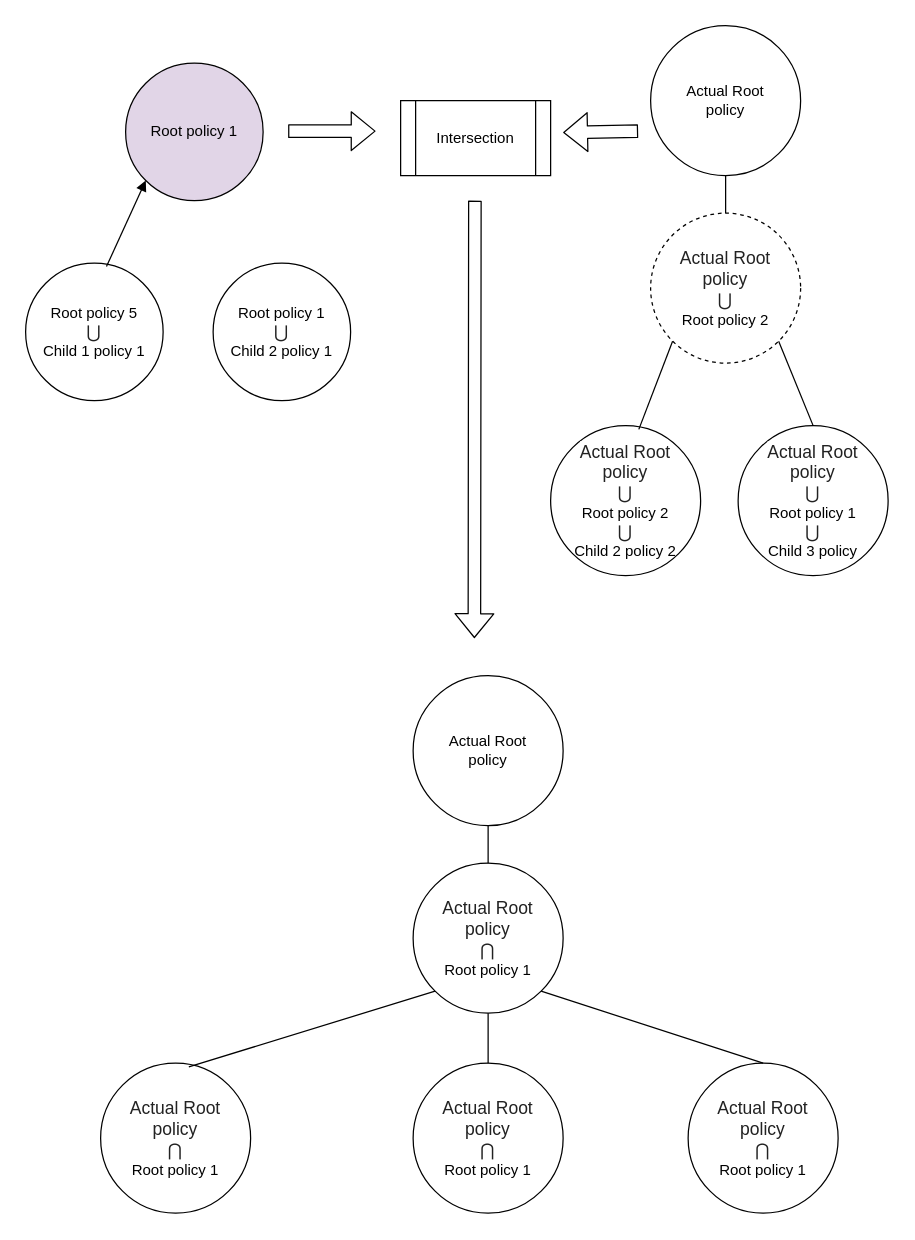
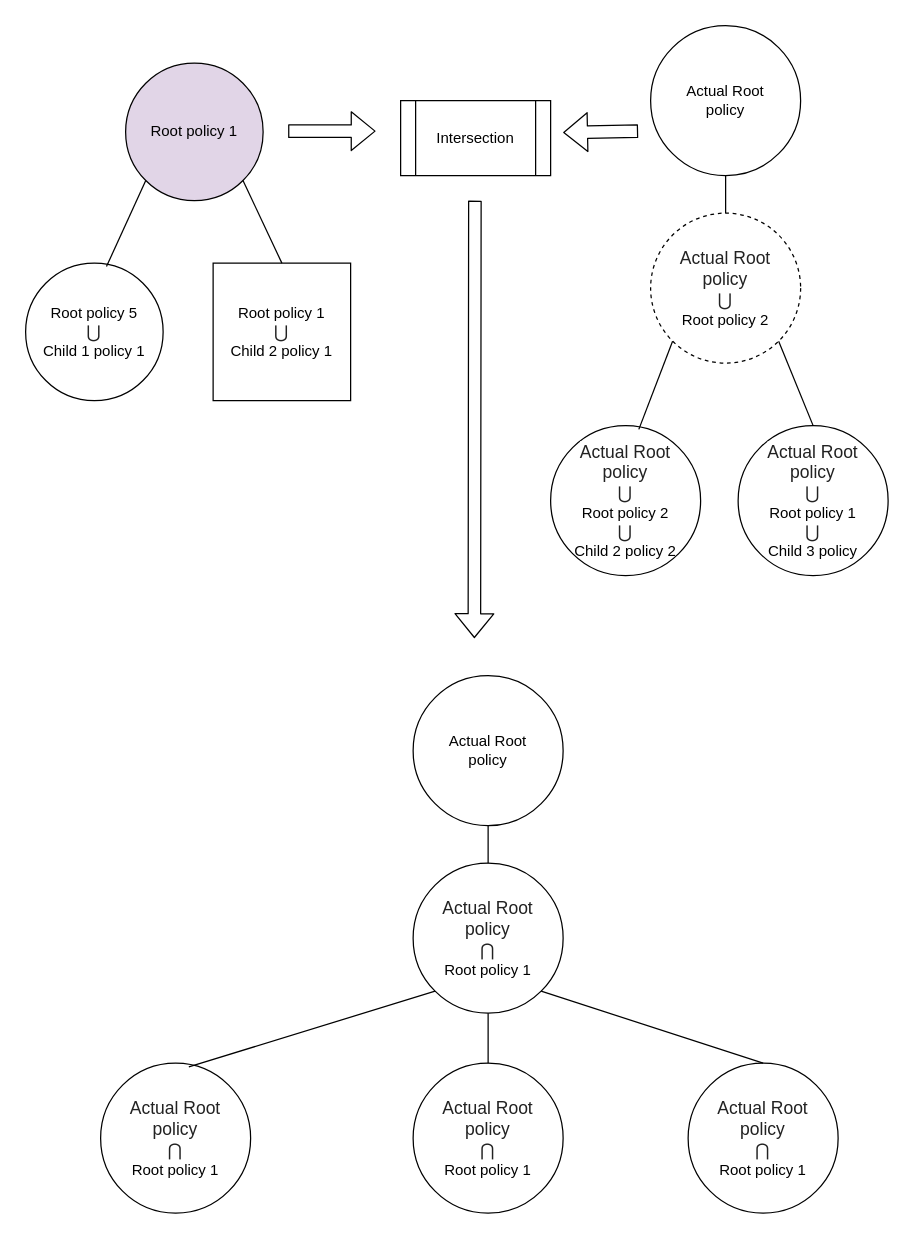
  <mxCell id="0" />
  <mxCell id="1" parent="0" />
  <mxCell id="2" value="Root policy 1" style="ellipse;whiteSpace=wrap;html=1;aspect=fixed;fillColor=#e1d5e7;" vertex="1" parent="1"><mxGeometry x="100" y="50" width="110" height="110" as="geometry" /></mxCell>
  <mxCell id="3" value="Root policy 5&lt;br&gt;&lt;span style=&quot;color: rgb(34 , 34 , 34) ; font-family: &amp;#34;arial&amp;#34; , sans-serif ; font-size: 14px ; text-align: left ; background-color: rgb(255 , 255 , 255)&quot;&gt;⋃&lt;/span&gt;&lt;br&gt;Child 1 policy 1&lt;br&gt;" style="ellipse;whiteSpace=wrap;html=1;aspect=fixed;" vertex="1" parent="1"><mxGeometry x="20" y="210" width="110" height="110" as="geometry" /></mxCell>
- <mxCell id="4" value="Root policy 1&lt;br&gt;&lt;span style=&quot;color: rgb(34 , 34 , 34) ; font-family: &amp;#34;arial&amp;#34; , sans-serif ; font-size: 14px ; text-align: left ; background-color: rgb(255 , 255 , 255)&quot;&gt;⋃&lt;/span&gt;&lt;br&gt;Child 2 policy 1" style="ellipse;whiteSpace=wrap;html=1;aspect=fixed;" vertex="1" parent="1"><mxGeometry x="170" y="210" width="110" height="110" as="geometry" /></mxCell>
- <mxCell id="5" value="" style="endArrow=block;html=1;entryX=0;entryY=1;entryDx=0;entryDy=0;exitX=0.588;exitY=0.025;exitDx=0;exitDy=0;exitPerimeter=0;" edge="1" parent="1" source="3" target="2"><mxGeometry width="50" height="50" relative="1" as="geometry"><mxPoint x="180" y="292" as="sourcePoint" /><mxPoint x="230" y="242" as="targetPoint" /></mxGeometry></mxCell>
+ <mxCell id="4" value="Root policy 1&lt;br&gt;&lt;span style=&quot;color: rgb(34 , 34 , 34) ; font-family: &amp;#34;arial&amp;#34; , sans-serif ; font-size: 14px ; text-align: left ; background-color: rgb(255 , 255 , 255)&quot;&gt;⋃&lt;/span&gt;&lt;br&gt;Child 2 policy 1" style="whiteSpace=wrap;html=1;aspect=fixed;rounded=0;" vertex="1" parent="1"><mxGeometry x="170" y="210" width="110" height="110" as="geometry" /></mxCell>
+ <mxCell id="5" value="" style="endArrow=none;html=1;entryX=0;entryY=1;entryDx=0;entryDy=0;exitX=0.588;exitY=0.025;exitDx=0;exitDy=0;exitPerimeter=0;" edge="1" parent="1" source="3" target="2"><mxGeometry width="50" height="50" relative="1" as="geometry"><mxPoint x="180" y="292" as="sourcePoint" /><mxPoint x="230" y="242" as="targetPoint" /></mxGeometry></mxCell>
+ <mxCell id="6" value="" style="endArrow=none;html=1;entryX=1;entryY=1;entryDx=0;entryDy=0;exitX=0.5;exitY=0;exitDx=0;exitDy=0;" edge="1" parent="1" source="4" target="2"><mxGeometry width="50" height="50" relative="1" as="geometry"><mxPoint x="67.04" y="194" as="sourcePoint" /><mxPoint x="111.716" y="110.284" as="targetPoint" /></mxGeometry></mxCell>
  <mxCell id="7" value="&lt;span style=&quot;color: rgb(34 , 34 , 34) ; font-family: &amp;#34;arial&amp;#34; , sans-serif ; font-size: 14px ; text-align: left ; background-color: rgb(255 , 255 , 255)&quot;&gt;Actual Root&lt;br&gt;policy&lt;br&gt;⋃&lt;/span&gt;&lt;br&gt;Root policy 2" style="ellipse;whiteSpace=wrap;html=1;aspect=fixed;dashed=1;" vertex="1" parent="1"><mxGeometry x="520" y="170" width="120" height="120" as="geometry" /></mxCell>
  <mxCell id="8" value="&lt;span style=&quot;color: rgb(34 , 34 , 34) ; font-family: &amp;#34;arial&amp;#34; , sans-serif ; font-size: 14px ; text-align: left ; background-color: rgb(255 , 255 , 255)&quot;&gt;Actual Root&lt;br&gt;policy&lt;br&gt;⋃&lt;/span&gt;&lt;br&gt;Root policy 2&lt;br&gt;&lt;span style=&quot;color: rgb(34 , 34 , 34) ; font-family: &amp;#34;arial&amp;#34; , sans-serif ; font-size: 14px ; text-align: left ; background-color: rgb(255 , 255 , 255)&quot;&gt;⋃&lt;/span&gt;&lt;br&gt;Child 2 policy 2" style="ellipse;whiteSpace=wrap;html=1;aspect=fixed;" vertex="1" parent="1"><mxGeometry x="440" y="340" width="120" height="120" as="geometry" /></mxCell>
  <mxCell id="9" value="&lt;span style=&quot;color: rgb(34 , 34 , 34) ; font-family: &amp;#34;arial&amp;#34; , sans-serif ; font-size: 14px ; text-align: left ; background-color: rgb(255 , 255 , 255)&quot;&gt;Actual Root&lt;br&gt;policy&lt;br&gt;⋃&lt;/span&gt;&lt;br&gt;Root policy 1&lt;br&gt;&lt;span style=&quot;color: rgb(34 , 34 , 34) ; font-family: &amp;#34;arial&amp;#34; , sans-serif ; font-size: 14px ; text-align: left ; background-color: rgb(255 , 255 , 255)&quot;&gt;⋃&lt;/span&gt;&lt;br&gt;Child 3 policy" style="ellipse;whiteSpace=wrap;html=1;aspect=fixed;" vertex="1" parent="1"><mxGeometry x="590" y="340" width="120" height="120" as="geometry" /></mxCell>
  <mxCell id="10" value="" style="endArrow=none;html=1;entryX=0;entryY=1;entryDx=0;entryDy=0;exitX=0.588;exitY=0.025;exitDx=0;exitDy=0;exitPerimeter=0;" edge="1" parent="1" source="8" target="7"><mxGeometry width="50" height="50" relative="1" as="geometry"><mxPoint x="600" y="422" as="sourcePoint" /><mxPoint x="650" y="372" as="targetPoint" /></mxGeometry></mxCell>
  <mxCell id="11" value="" style="endArrow=none;html=1;entryX=1;entryY=1;entryDx=0;entryDy=0;exitX=0.5;exitY=0;exitDx=0;exitDy=0;" edge="1" parent="1" source="9" target="7"><mxGeometry width="50" height="50" relative="1" as="geometry"><mxPoint x="487.04" y="324" as="sourcePoint" /><mxPoint x="531.716" y="240.284" as="targetPoint" /></mxGeometry></mxCell>
  <mxCell id="12" value="Actual Root&lt;br&gt;policy" style="ellipse;whiteSpace=wrap;html=1;aspect=fixed;" vertex="1" parent="1"><mxGeometry x="520" width="120" height="120" as="geometry" y="20" /></mxCell>
  <mxCell id="13" value="" style="endArrow=none;html=1;entryX=0.5;entryY=1;entryDx=0;entryDy=0;exitX=0.5;exitY=0;exitDx=0;exitDy=0;" edge="1" parent="1" source="7" target="12"><mxGeometry width="50" height="50" relative="1" as="geometry"><mxPoint x="320" y="430" as="sourcePoint" /><mxPoint x="370" y="380" as="targetPoint" /></mxGeometry></mxCell>
  <mxCell id="14" value="&lt;span style=&quot;color: rgb(34 , 34 , 34) ; font-family: &amp;#34;arial&amp;#34; , sans-serif ; font-size: 14px ; text-align: left ; background-color: rgb(255 , 255 , 255)&quot;&gt;Actual Root&lt;br&gt;policy&lt;/span&gt;&lt;br&gt;&lt;span style=&quot;color: rgb(34 , 34 , 34) ; font-family: &amp;#34;arial&amp;#34; , sans-serif ; font-size: 14px ; text-align: left ; background-color: rgb(255 , 255 , 255)&quot;&gt;⋂&lt;br&gt;&lt;/span&gt;Root policy 1" style="ellipse;whiteSpace=wrap;html=1;aspect=fixed;" vertex="1" parent="1"><mxGeometry x="330" y="690" width="120" height="120" as="geometry" /></mxCell>
  <mxCell id="15" value="&lt;span style=&quot;color: rgb(34 , 34 , 34) ; font-family: &amp;#34;arial&amp;#34; , sans-serif ; font-size: 14px ; text-align: left ; background-color: rgb(255 , 255 , 255)&quot;&gt;Actual Root&lt;br&gt;policy&lt;/span&gt;&lt;br&gt;&lt;span style=&quot;color: rgb(34 , 34 , 34) ; font-family: &amp;#34;arial&amp;#34; , sans-serif ; font-size: 14px ; text-align: left ; background-color: rgb(255 , 255 , 255)&quot;&gt;⋂&lt;br&gt;&lt;/span&gt;Root policy 1" style="ellipse;whiteSpace=wrap;html=1;aspect=fixed;" vertex="1" parent="1"><mxGeometry x="80" y="850" width="120" height="120" as="geometry" /></mxCell>
  <mxCell id="16" value="&lt;span style=&quot;color: rgb(34 , 34 , 34) ; font-family: &amp;#34;arial&amp;#34; , sans-serif ; font-size: 14px ; text-align: left ; background-color: rgb(255 , 255 , 255)&quot;&gt;Actual Root&lt;br&gt;policy&lt;br&gt;&lt;/span&gt;&lt;span style=&quot;color: rgb(34 , 34 , 34) ; font-family: &amp;#34;arial&amp;#34; , sans-serif ; font-size: 14px ; text-align: left ; background-color: rgb(255 , 255 , 255)&quot;&gt;⋂&lt;br&gt;&lt;/span&gt;Root policy 1" style="ellipse;whiteSpace=wrap;html=1;aspect=fixed;" vertex="1" parent="1"><mxGeometry x="550" y="850" width="120" height="120" as="geometry" /></mxCell>
  <mxCell id="17" value="" style="endArrow=none;html=1;entryX=0;entryY=1;entryDx=0;entryDy=0;exitX=0.588;exitY=0.025;exitDx=0;exitDy=0;exitPerimeter=0;" edge="1" parent="1" source="15" target="14"><mxGeometry width="50" height="50" relative="1" as="geometry"><mxPoint x="410" y="942" as="sourcePoint" /><mxPoint x="460" y="892" as="targetPoint" /></mxGeometry></mxCell>
  <mxCell id="18" value="" style="endArrow=none;html=1;entryX=1;entryY=1;entryDx=0;entryDy=0;exitX=0.5;exitY=0;exitDx=0;exitDy=0;" edge="1" parent="1" source="16" target="14"><mxGeometry width="50" height="50" relative="1" as="geometry"><mxPoint x="297.04" y="844" as="sourcePoint" /><mxPoint x="341.716" y="760.284" as="targetPoint" /></mxGeometry></mxCell>
  <mxCell id="19" value="Actual Root&lt;br&gt;policy" style="ellipse;whiteSpace=wrap;html=1;aspect=fixed;" vertex="1" parent="1"><mxGeometry x="330" y="540" width="120" height="120" as="geometry" /></mxCell>
  <mxCell id="20" value="" style="endArrow=none;html=1;entryX=0.5;entryY=1;entryDx=0;entryDy=0;exitX=0.5;exitY=0;exitDx=0;exitDy=0;" edge="1" parent="1" source="14" target="19"><mxGeometry width="50" height="50" relative="1" as="geometry"><mxPoint x="130" y="950" as="sourcePoint" /><mxPoint x="180" y="900" as="targetPoint" /></mxGeometry></mxCell>
  <mxCell id="21" value="&lt;span style=&quot;color: rgb(34 , 34 , 34) ; font-family: &amp;#34;arial&amp;#34; , sans-serif ; font-size: 14px ; text-align: left ; background-color: rgb(255 , 255 , 255)&quot;&gt;Actual Root&lt;br&gt;policy&lt;/span&gt;&lt;br&gt;&lt;span style=&quot;color: rgb(34 , 34 , 34) ; font-family: &amp;#34;arial&amp;#34; , sans-serif ; font-size: 14px ; text-align: left ; background-color: rgb(255 , 255 , 255)&quot;&gt;⋂&lt;br&gt;&lt;/span&gt;Root policy 1" style="ellipse;whiteSpace=wrap;html=1;aspect=fixed;" vertex="1" parent="1"><mxGeometry x="330" y="850" width="120" height="120" as="geometry" /></mxCell>
  <mxCell id="22" value="" style="endArrow=none;html=1;entryX=0.5;entryY=1;entryDx=0;entryDy=0;exitX=0.5;exitY=0;exitDx=0;exitDy=0;" edge="1" parent="1" source="21" target="14"><mxGeometry width="50" height="50" relative="1" as="geometry"><mxPoint x="270" y="930" as="sourcePoint" /><mxPoint x="400" y="820" as="targetPoint" /></mxGeometry></mxCell>
  <mxCell id="23" value="Intersection" style="shape=process;whiteSpace=wrap;html=1;backgroundOutline=1;" vertex="1" parent="1"><mxGeometry x="320" y="80" width="120" height="60" as="geometry" /></mxCell>
  <mxCell id="24" value="" style="shape=flexArrow;endArrow=classic;html=1;" edge="1" parent="1"><mxGeometry width="50" height="50" relative="1" as="geometry"><mxPoint x="230" y="104.41" as="sourcePoint" /><mxPoint x="300" y="104.41" as="targetPoint" /></mxGeometry></mxCell>
  <mxCell id="25" value="" style="shape=flexArrow;endArrow=classic;html=1;" edge="1" parent="1"><mxGeometry width="50" height="50" relative="1" as="geometry"><mxPoint x="510" y="104.41" as="sourcePoint" /><mxPoint x="450" y="105.59" as="targetPoint" /></mxGeometry></mxCell>
  <mxCell id="26" value="" style="shape=flexArrow;endArrow=classic;html=1;" edge="1" parent="1"><mxGeometry width="50" height="50" relative="1" as="geometry"><mxPoint x="379.41" y="160" as="sourcePoint" /><mxPoint x="379" y="510" as="targetPoint" /></mxGeometry></mxCell>
